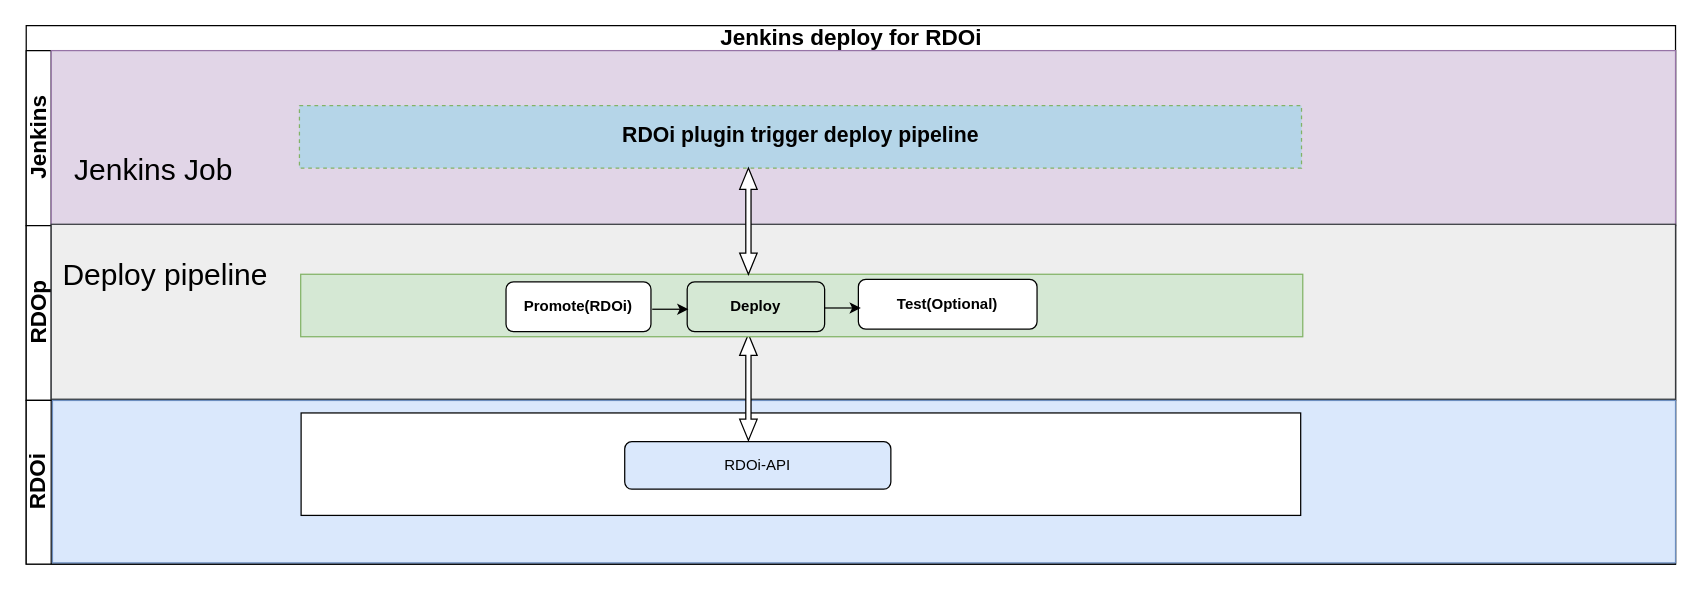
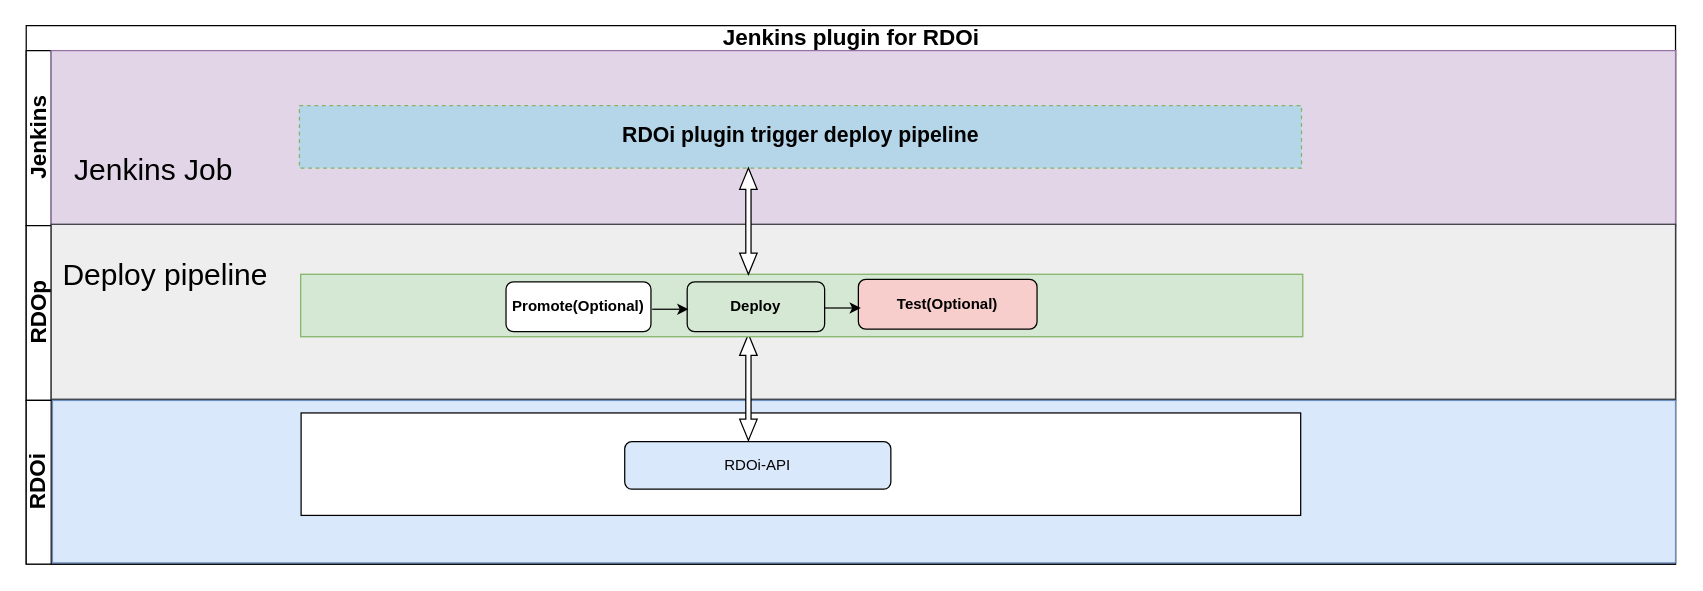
  <mxCell id="0" />
  <mxCell id="1" parent="0" />
- <mxCell id="2" value="&lt;span style=&quot;font-size: 18px;&quot;&gt;Jenkins deploy for RDOi&lt;/span&gt;" style="swimlane;childLayout=stackLayout;resizeParent=1;resizeParentMax=0;horizontal=1;startSize=20;horizontalStack=0;html=1;" parent="1" vertex="1"><mxGeometry x="20" y="20" width="1320" height="431" as="geometry" /></mxCell>
+ <mxCell id="2" value="&lt;span style=&quot;font-size: 18px;&quot;&gt;Jenkins plugin for RDOi&lt;/span&gt;" style="swimlane;childLayout=stackLayout;resizeParent=1;resizeParentMax=0;horizontal=1;startSize=20;horizontalStack=0;html=1;" parent="1" vertex="1"><mxGeometry x="20" y="20" width="1320" height="431" as="geometry" /></mxCell>
  <mxCell id="3" value="&lt;font style=&quot;font-size: 18px;&quot;&gt;Jenkins&lt;/font&gt;" style="swimlane;startSize=20;horizontal=0;html=1;" parent="2" vertex="1"><mxGeometry y="20" width="1320" height="140" as="geometry"><mxRectangle y="160" width="1380" height="40" as="alternateBounds" /></mxGeometry></mxCell>
  <mxCell id="4" value="" style="whiteSpace=wrap;html=1;fillColor=#e1d5e7;strokeColor=#9673a6;" parent="3" vertex="1"><mxGeometry x="20" width="1300" height="140" as="geometry" /></mxCell>
  <mxCell id="5" value="" style="endArrow=classic;html=1;rounded=0;exitX=1;exitY=0.5;exitDx=0;exitDy=0;entryX=0;entryY=0.5;entryDx=0;entryDy=0;" parent="3" edge="1"><mxGeometry width="50" height="50" relative="1" as="geometry"><mxPoint x="371.67" y="90" as="sourcePoint" /><mxPoint x="411.67" y="90" as="targetPoint" /></mxGeometry></mxCell>
  <mxCell id="6" value="&lt;b&gt;&lt;font style=&quot;font-size: 17px;&quot;&gt;RDOi plugin trigger deploy pipeline&lt;/font&gt;&lt;/b&gt;" style="rounded=0;whiteSpace=wrap;html=1;fillColor=#B5D5E8;strokeColor=#82b366;dashed=1;" parent="3" vertex="1"><mxGeometry x="218.67" y="44" width="802" height="50" as="geometry" /></mxCell>
  <mxCell id="7" value="&lt;font style=&quot;font-size: 24px;&quot;&gt;Jenkins Job&amp;nbsp;&lt;/font&gt;" style="text;html=1;strokeColor=none;fillColor=none;align=center;verticalAlign=middle;whiteSpace=wrap;rounded=0;" parent="3" vertex="1"><mxGeometry x="31" y="69" width="148.67" height="53" as="geometry" /></mxCell>
  <mxCell id="8" value="&lt;font style=&quot;font-size: 18px;&quot;&gt;RDOp&lt;/font&gt;" style="swimlane;startSize=20;horizontal=0;html=1;" parent="2" vertex="1"><mxGeometry y="160" width="1320" height="140" as="geometry"><mxRectangle y="160" width="1380" height="40" as="alternateBounds" /></mxGeometry></mxCell>
  <mxCell id="9" value="" style="whiteSpace=wrap;html=1;fillColor=#eeeeee;strokeColor=#36393d;" parent="8" vertex="1"><mxGeometry x="20" y="-1" width="1300" height="140" as="geometry" /></mxCell>
  <mxCell id="10" value="&lt;span style=&quot;font-size: 24px;&quot;&gt;Deploy pipeline&lt;/span&gt;" style="text;html=1;strokeColor=none;fillColor=none;align=center;verticalAlign=middle;whiteSpace=wrap;rounded=0;" parent="8" vertex="1"><mxGeometry x="22" y="25" width="178.67" height="30" as="geometry" /></mxCell>
  <mxCell id="11" value="&lt;font style=&quot;font-size: 18px;&quot;&gt;RDOi&lt;/font&gt;" style="swimlane;startSize=20;horizontal=0;html=1;" parent="2" vertex="1"><mxGeometry y="300" width="1320" height="131" as="geometry"><mxRectangle y="160" width="1380" height="40" as="alternateBounds" /></mxGeometry></mxCell>
  <mxCell id="12" value="" style="whiteSpace=wrap;html=1;fillColor=#dae8fc;strokeColor=#6c8ebf;" parent="11" vertex="1"><mxGeometry x="21" width="1299" height="130" as="geometry" /></mxCell>
  <mxCell id="13" value="IBM i PASE&amp;nbsp; &amp;nbsp; &amp;nbsp; &amp;nbsp; &amp;nbsp; &amp;nbsp; &amp;nbsp; &amp;nbsp; &amp;nbsp; &amp;nbsp; &amp;nbsp; &amp;nbsp; &amp;nbsp; &amp;nbsp; &amp;nbsp; &amp;nbsp; &amp;nbsp; &amp;nbsp; &amp;nbsp; &amp;nbsp; &amp;nbsp; &amp;nbsp; &amp;nbsp; &amp;nbsp; &amp;nbsp; &amp;nbsp; &amp;nbsp; &amp;nbsp; &amp;nbsp; &amp;nbsp; &amp;nbsp;&amp;nbsp;" style="rounded=0;whiteSpace=wrap;html=1;" parent="11" vertex="1"><mxGeometry x="220" y="10" width="800" height="82" as="geometry" /></mxCell>
  <mxCell id="14" value="RDOi-API" style="rounded=1;whiteSpace=wrap;html=1;fillColor=#dae8fc;" parent="11" vertex="1"><mxGeometry x="479" y="33" width="213" height="38" as="geometry" /></mxCell>
  <mxCell id="15" value="" style="shape=doubleArrow;direction=south;whiteSpace=wrap;html=1;" parent="1" vertex="1"><mxGeometry x="591" y="267" width="14" height="85" as="geometry" /></mxCell>
  <mxCell id="16" value="" style="rounded=0;whiteSpace=wrap;html=1;fillColor=#d5e8d4;strokeColor=#82b366;" parent="1" vertex="1"><mxGeometry x="239.67" y="219" width="802" height="50" as="geometry" /></mxCell>
- <mxCell id="17" value="&lt;b&gt;Promote(RDOi)&lt;/b&gt;" style="rounded=1;whiteSpace=wrap;html=1;" parent="1" vertex="1"><mxGeometry x="404" y="225" width="116" height="40" as="geometry" /></mxCell>
+ <mxCell id="17" value="&lt;b&gt;Promote(Optional)&lt;/b&gt;" style="rounded=1;whiteSpace=wrap;html=1;" parent="1" vertex="1"><mxGeometry x="404" y="225" width="116" height="40" as="geometry" /></mxCell>
  <mxCell id="18" value="&lt;b style=&quot;border-color: var(--border-color);&quot;&gt;Deploy&lt;/b&gt;" style="rounded=1;whiteSpace=wrap;html=1;fillColor=#d5e8d4;" parent="1" vertex="1"><mxGeometry x="549" y="225" width="110" height="40" as="geometry" /></mxCell>
- <mxCell id="19" value="&lt;b&gt;Test(Optional)&lt;/b&gt;" style="rounded=1;whiteSpace=wrap;html=1;" parent="1" vertex="1"><mxGeometry x="686" y="223" width="143" height="40" as="geometry" /></mxCell>
+ <mxCell id="19" value="&lt;b&gt;Test(Optional)&lt;/b&gt;" style="rounded=1;whiteSpace=wrap;html=1;fillColor=#f8cecc;" parent="1" vertex="1"><mxGeometry x="686" y="223" width="143" height="40" as="geometry" /></mxCell>
  <mxCell id="20" value="" style="endArrow=classic;html=1;rounded=0;" parent="1" edge="1"><mxGeometry width="50" height="50" relative="1" as="geometry"><mxPoint x="659" y="246" as="sourcePoint" /><mxPoint x="688" y="246" as="targetPoint" /></mxGeometry></mxCell>
  <mxCell id="21" value="" style="endArrow=classic;html=1;rounded=0;" parent="1" edge="1"><mxGeometry width="50" height="50" relative="1" as="geometry"><mxPoint x="521" y="247" as="sourcePoint" /><mxPoint x="550" y="247" as="targetPoint" /></mxGeometry></mxCell>
  <mxCell id="22" value="" style="shape=doubleArrow;direction=south;whiteSpace=wrap;html=1;" vertex="1" parent="1"><mxGeometry x="591" y="134" width="14" height="85" as="geometry" /></mxCell>
